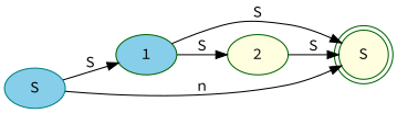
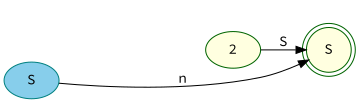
  digraph {
    rankdir=LR
    fontname="Source Code Pro"
    node [color=darkgreen style=filled fillcolor=skyblue fontname="Source Code Pro"]
    edge [fontname="Source Code Pro"]
    n1 [color=teal label=S]
-   1
    n3 [label=S shape=doublecircle fillcolor=lightyellow]
    2 [fillcolor=lightyellow]
-   n1 -> 1 [label=S]
    n1 -> n3 [label=n]
-   1 -> n3 [label=S]
-   1 -> 2 [label=S]
    2 -> n3 [label=S]
  }
